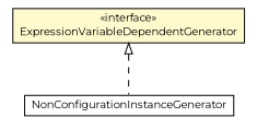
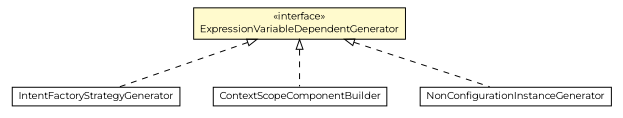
  digraph {
    fontname=Montserrat
    nodesep=0.25
    ranksep=0.5
    node [fontcolor=black fontname=Montserrat fontsize=10.0 shape=plaintext]
    edge [arrowtail=empty dir=back fontname=Montserrat fontsize=10 headport=p labelfontname=Helvetica labelfontsize=10 style=dashed tailport=p]
+   n1 [label=<<table title="org.androidtransfuse.gen.IntentFactoryStrategyGenerator" border="0" cellborder="1" cellspacing="0" cellpadding="2" port="p" href="../IntentFactoryStrategyGenerator.html"> 		<tr><td><table border="0" cellspacing="0" cellpadding="1"> <tr><td align="center" balign="center"> IntentFactoryStrategyGenerator </td></tr> 		</table></td></tr> 		</table>>]
+   n2 [label=<<table title="org.androidtransfuse.gen.componentBuilder.ContextScopeComponentBuilder" border="0" cellborder="1" cellspacing="0" cellpadding="2" port="p" href="./ContextScopeComponentBuilder.html"> 		<tr><td><table border="0" cellspacing="0" cellpadding="1"> <tr><td align="center" balign="center"> ContextScopeComponentBuilder </td></tr> 		</table></td></tr> 		</table>>]
    n3 [label=<<table title="org.androidtransfuse.gen.componentBuilder.NonConfigurationInstanceGenerator" border="0" cellborder="1" cellspacing="0" cellpadding="2" port="p" href="./NonConfigurationInstanceGenerator.html"> 		<tr><td><table border="0" cellspacing="0" cellpadding="1"> <tr><td align="center" balign="center"> NonConfigurationInstanceGenerator </td></tr> 		</table></td></tr> 		</table>>]
    n4 [label=<<table title="org.androidtransfuse.gen.componentBuilder.ExpressionVariableDependentGenerator" border="0" cellborder="1" cellspacing="0" cellpadding="2" port="p" bgcolor="lemonChiffon" href="./ExpressionVariableDependentGenerator.html"> 		<tr><td><table border="0" cellspacing="0" cellpadding="1"> <tr><td align="center" balign="center"> &#171;interface&#187; </td></tr> <tr><td align="center" balign="center"> ExpressionVariableDependentGenerator </td></tr> 		</table></td></tr> 		</table>>]
+   n4 -> n1
+   n4 -> n2
    n4 -> n3
  }
